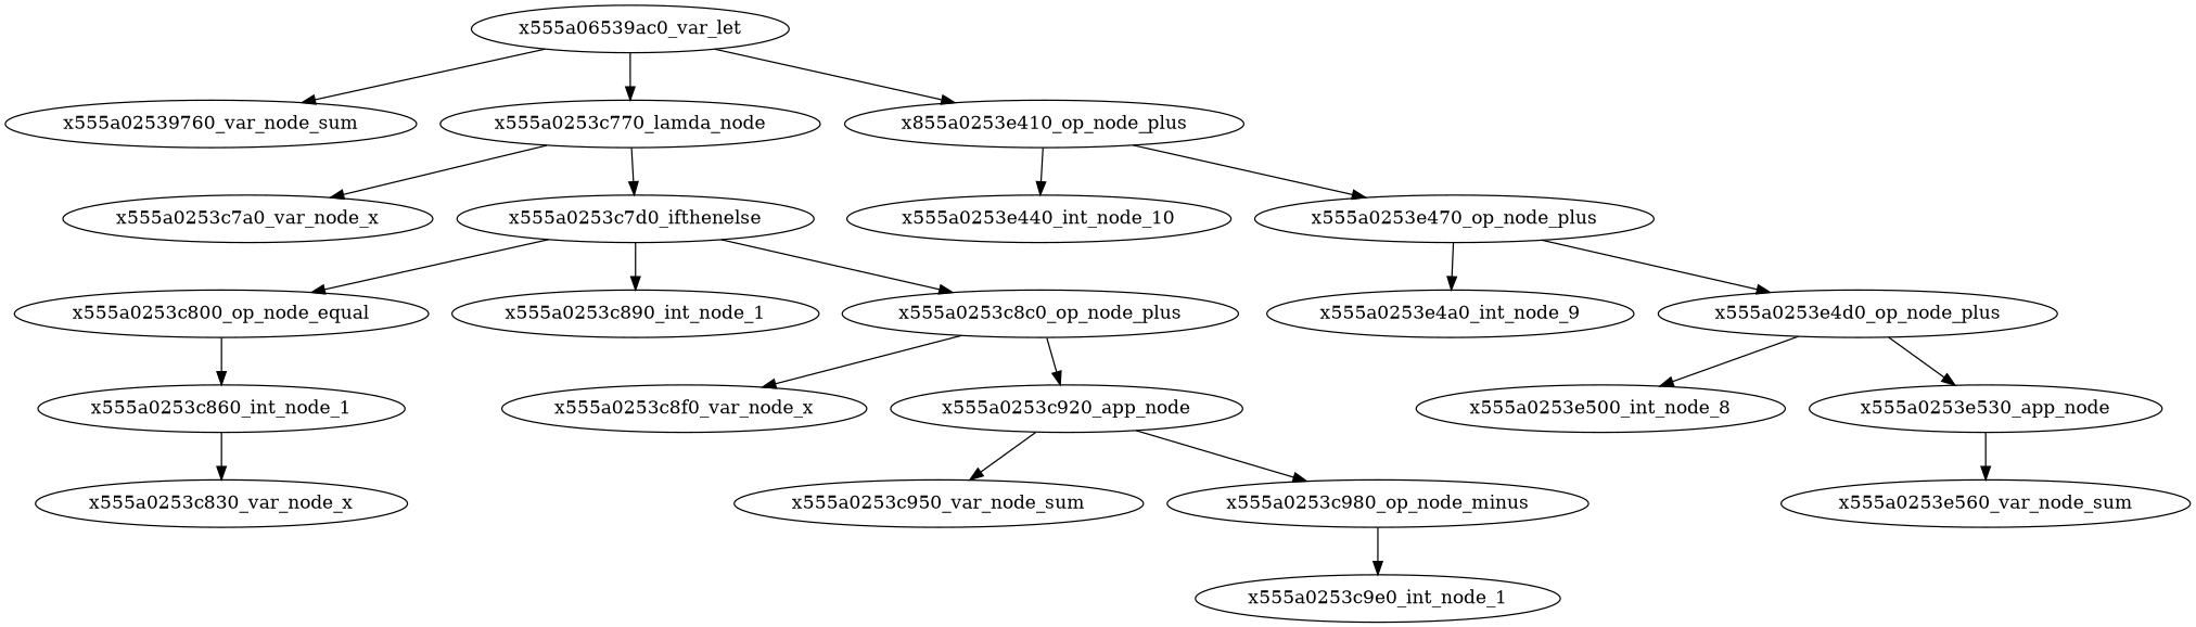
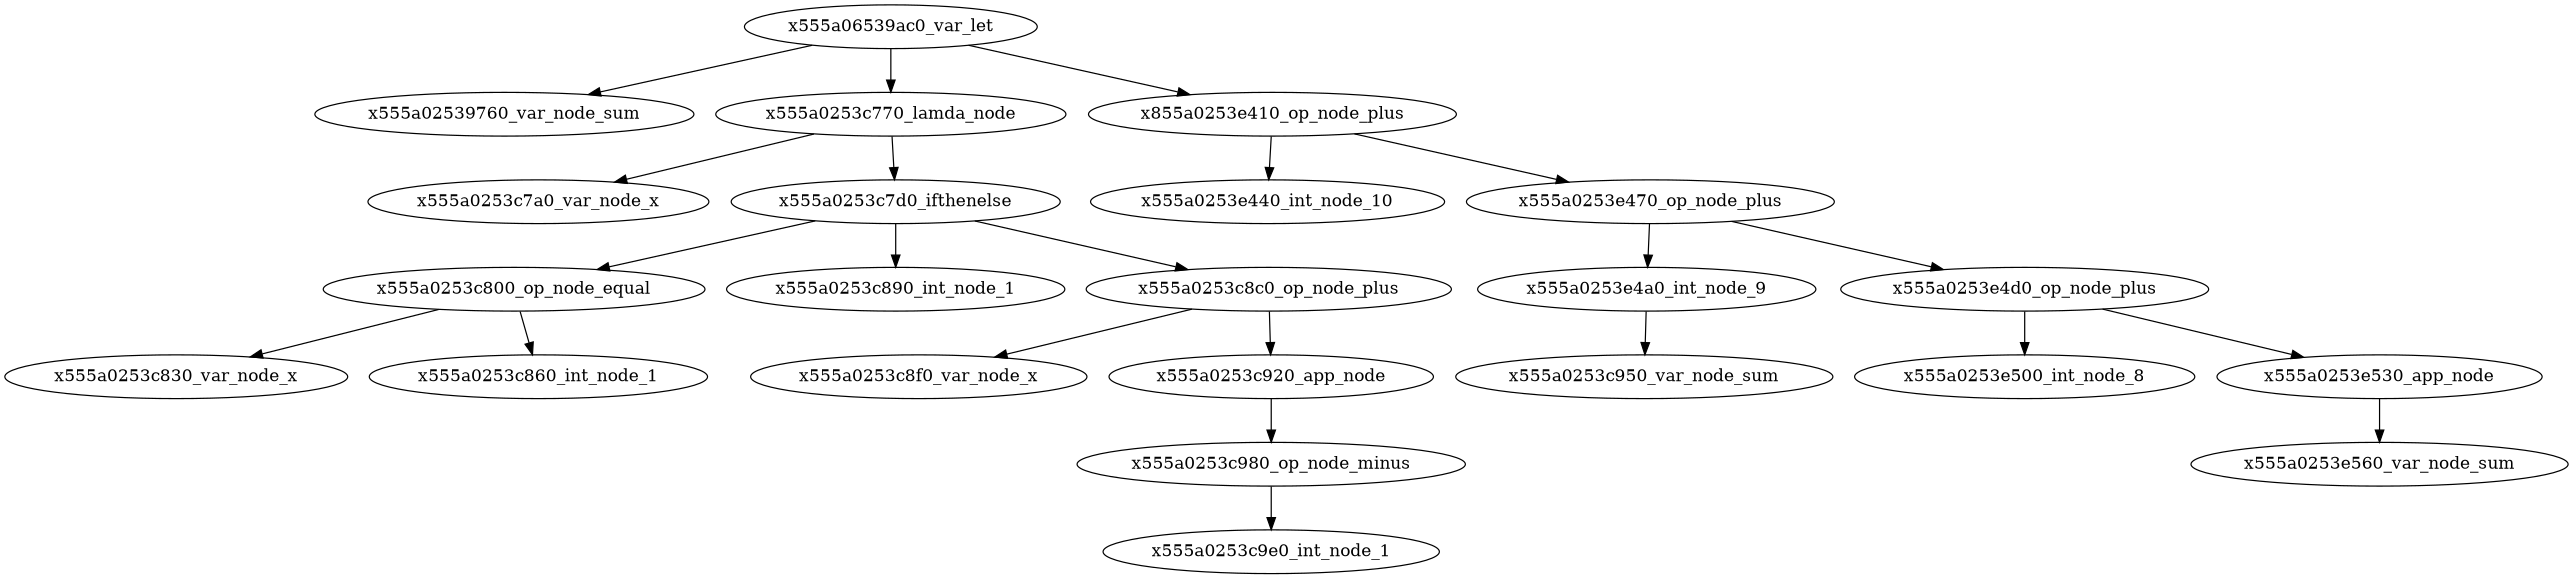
  digraph {
    n1 [label=x555a06539ac0_var_let]
    x555a02539760_var_node_sum
    x555a0253c770_lamda_node
    n4 [label=x855a0253e410_op_node_plus]
    x555a0253c7a0_var_node_x
    x555a0253c7d0_ifthenelse
    x555a0253e440_int_node_10
    x555a0253e470_op_node_plus
    x555a0253c800_op_node_equal
    x555a0253c890_int_node_1
    x555a0253c8c0_op_node_plus
    x555a0253c830_var_node_x
    x555a0253c860_int_node_1
    x555a0253c8f0_var_node_x
    x555a0253c920_app_node
    x555a0253c950_var_node_sum
    x555a0253c980_op_node_minus
    x555a0253c9e0_int_node_1
    x555a0253e4a0_int_node_9
    x555a0253e4d0_op_node_plus
    x555a0253e500_int_node_8
    x555a0253e530_app_node
    x555a0253e560_var_node_sum
    n1 -> x555a02539760_var_node_sum
    n1 -> x555a0253c770_lamda_node
    n1 -> n4
    x555a0253c770_lamda_node -> x555a0253c7a0_var_node_x
    x555a0253c770_lamda_node -> x555a0253c7d0_ifthenelse
    n4 -> x555a0253e440_int_node_10
    n4 -> x555a0253e470_op_node_plus
    x555a0253c7d0_ifthenelse -> x555a0253c800_op_node_equal
    x555a0253c7d0_ifthenelse -> x555a0253c890_int_node_1
    x555a0253c7d0_ifthenelse -> x555a0253c8c0_op_node_plus
    x555a0253e470_op_node_plus -> x555a0253e4a0_int_node_9
    x555a0253e470_op_node_plus -> x555a0253e4d0_op_node_plus
-   x555a0253c860_int_node_1 -> x555a0253c830_var_node_x
+   x555a0253c800_op_node_equal -> x555a0253c830_var_node_x
    x555a0253c800_op_node_equal -> x555a0253c860_int_node_1
    x555a0253c8c0_op_node_plus -> x555a0253c8f0_var_node_x
    x555a0253c8c0_op_node_plus -> x555a0253c920_app_node
-   x555a0253c920_app_node -> x555a0253c950_var_node_sum
+   x555a0253e4a0_int_node_9 -> x555a0253c950_var_node_sum
    x555a0253c920_app_node -> x555a0253c980_op_node_minus
    x555a0253c980_op_node_minus -> x555a0253c9e0_int_node_1
    x555a0253e4d0_op_node_plus -> x555a0253e500_int_node_8
    x555a0253e4d0_op_node_plus -> x555a0253e530_app_node
    x555a0253e530_app_node -> x555a0253e560_var_node_sum
  }
